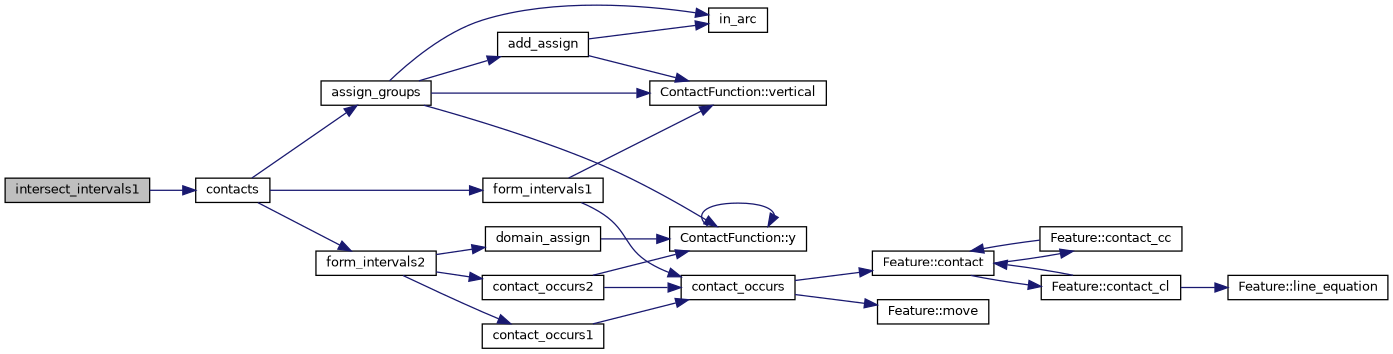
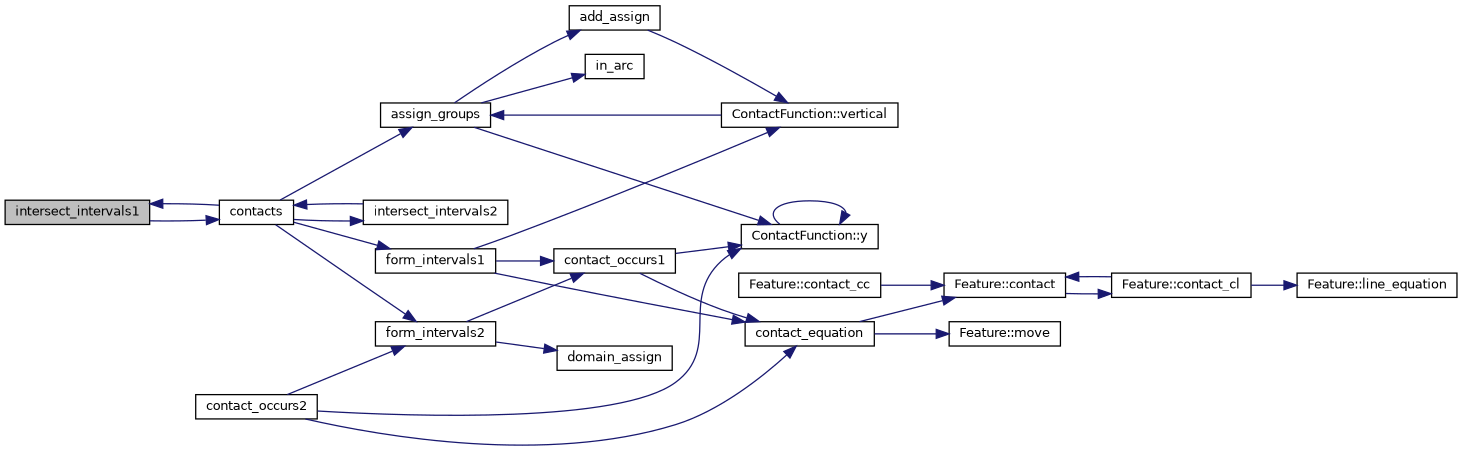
  digraph {
    rankdir=LR
    node [color=black fillcolor=white fontname=Helvetica fontsize=10 shape=record style=filled]
    edge [color=midnightblue fontname=Helvetica fontsize=10 labelfontname=Helvetica labelfontsize=10 style=solid]
    n1 [fillcolor=grey75 fontcolor=black height=0.2 label=intersect_intervals1 width=0.4]
    n2 [height=0.2 label=contacts width=0.4]
    n3 [height=0.2 label=assign_groups width=0.4]
    n4 [height=0.2 label=form_intervals1 width=0.4]
    n5 [height=0.2 label=form_intervals2 width=0.4]
+   n6 [height=0.2 label=intersect_intervals2 width=0.4]
    n7 [height=0.2 label=add_assign width=0.4]
    n8 [height=0.2 label=in_arc width=0.4]
    n9 [height=0.2 label="ContactFunction::vertical" width=0.4]
    n10 [height=0.2 label="ContactFunction::y" width=0.4]
-   n11 [height=0.2 label=contact_occurs width=0.4]
+   n11 [height=0.2 label=contact_equation width=0.4]
    n12 [height=0.2 label=contact_occurs1 width=0.4]
    n13 [height=0.2 label=contact_occurs2 width=0.4]
    n14 [height=0.2 label=domain_assign width=0.4]
    n15 [height=0.2 label="Feature::contact" width=0.4]
    n16 [height=0.2 label="Feature::move" width=0.4]
    n17 [height=0.2 label="Feature::contact_cc" width=0.4]
    n18 [height=0.2 label="Feature::contact_cl" width=0.4]
    n19 [height=0.2 label="Feature::line_equation" width=0.4]
    n1 -> n2
+   n2 -> n1
    n2 -> n3
    n2 -> n4
    n2 -> n5
+   n2 -> n6
    n3 -> n7
    n3 -> n8
-   n3 -> n9
+   n9 -> n3
    n3 -> n10
    n4 -> n9
    n4 -> n11
+   n4 -> n12
    n5 -> n12
-   n5 -> n13
+   n13 -> n5
    n5 -> n14
-   n7 -> n8
+   n6 -> n2
    n7 -> n9
    n10 -> n10
    n11 -> n15
    n11 -> n16
-   n14 -> n10
+   n12 -> n10
    n12 -> n11
    n13 -> n10
    n13 -> n11
-   n15 -> n17
    n15 -> n18
    n17 -> n15
    n18 -> n15
    n18 -> n19
  }
